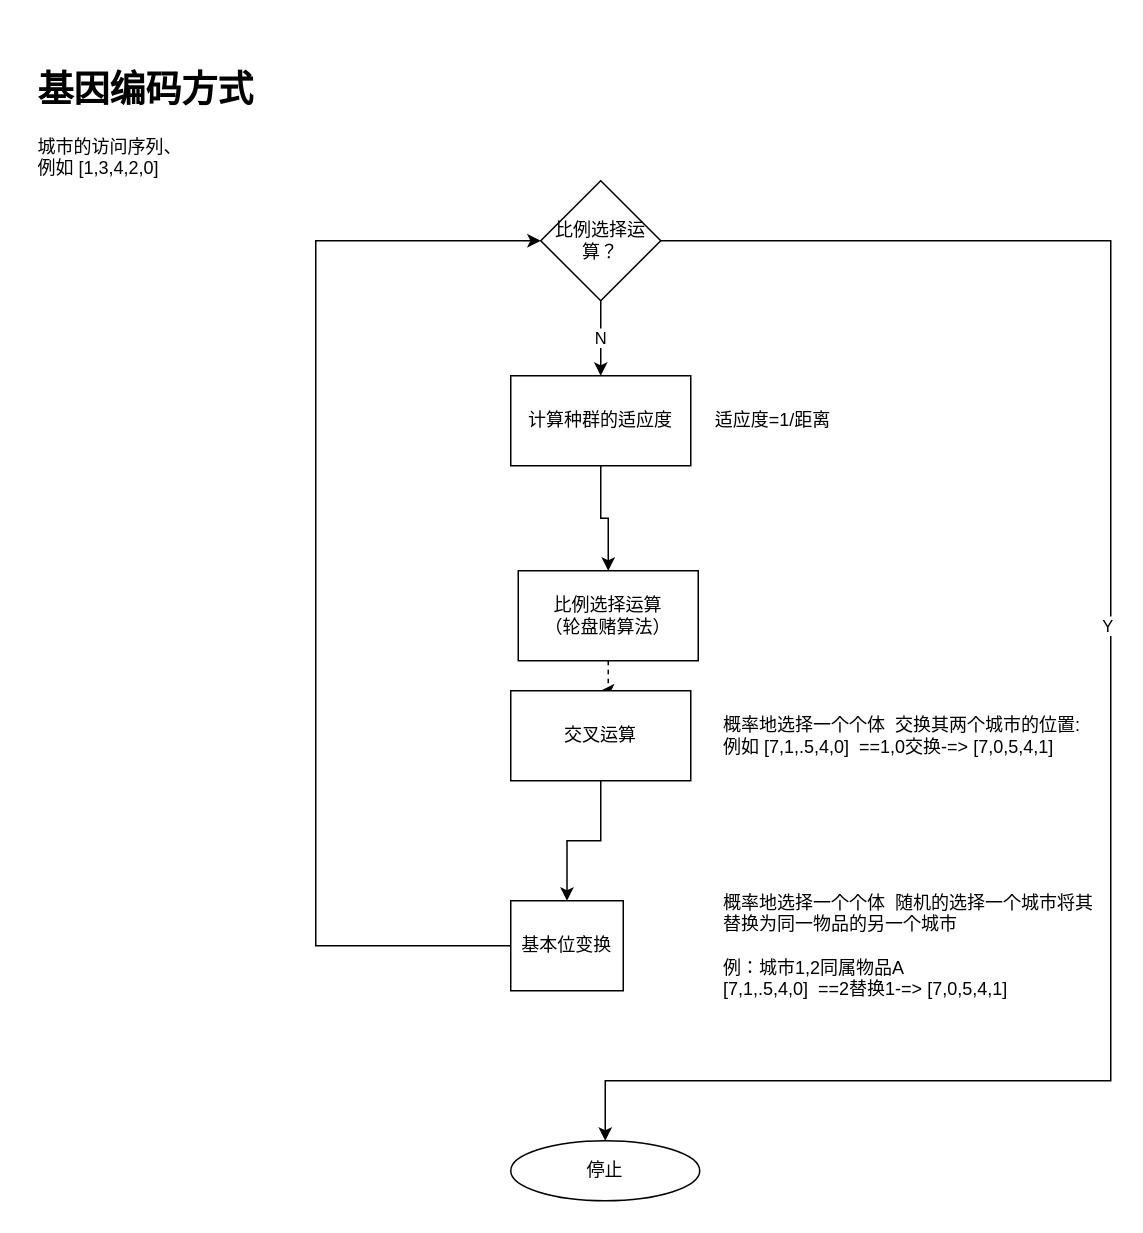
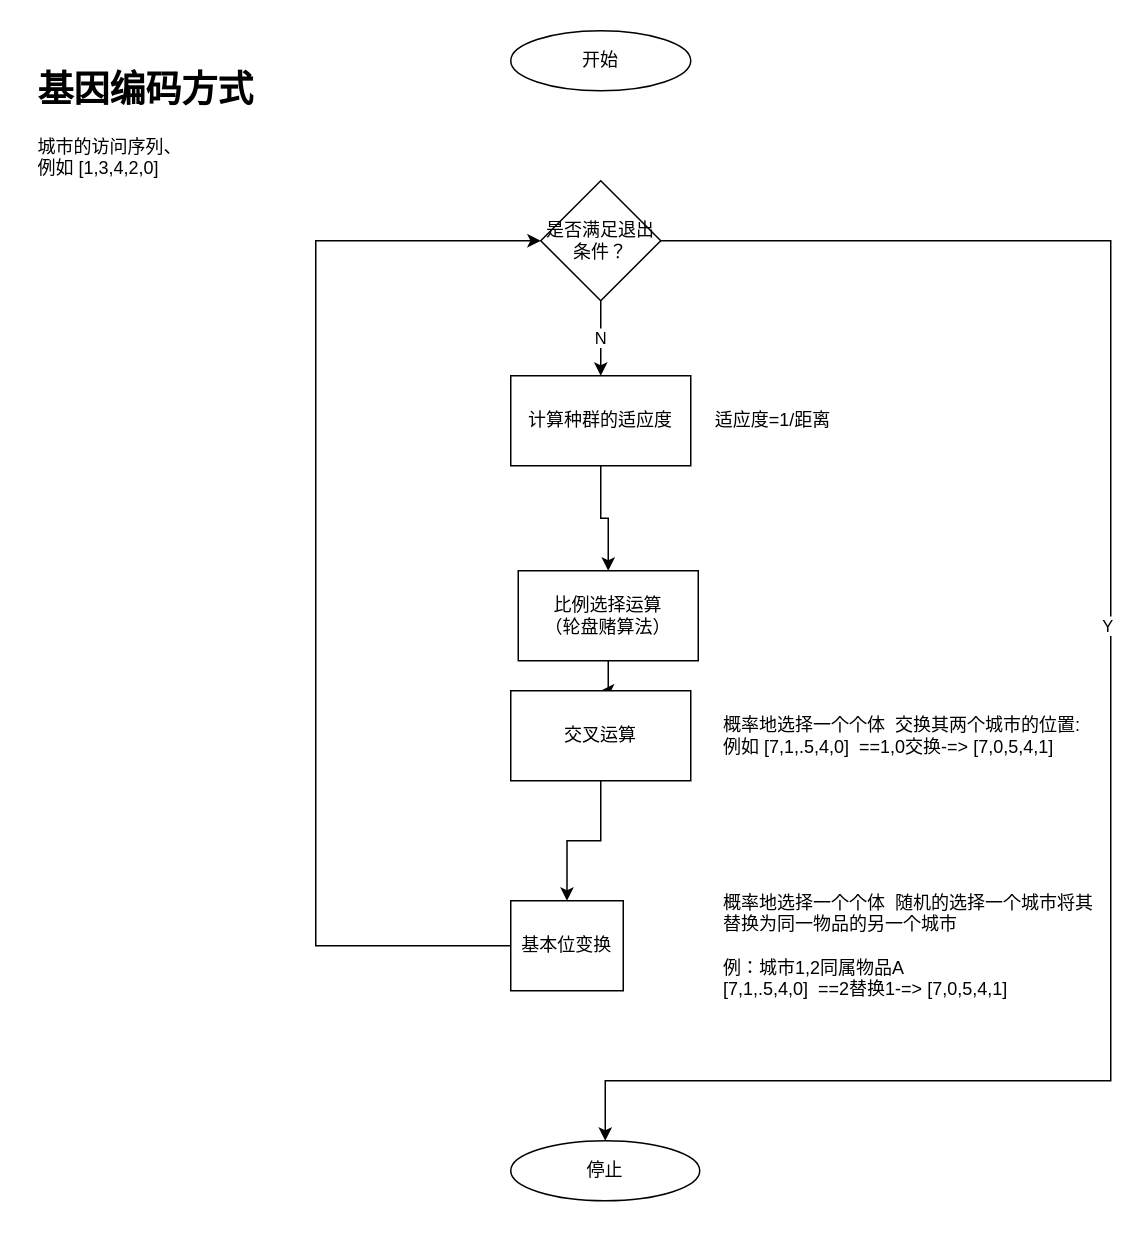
  <mxCell id="0" />
  <mxCell id="1" parent="0" />
+ <mxCell id="2" value="开始" style="ellipse;whiteSpace=wrap;html=1;" vertex="1" parent="1"><mxGeometry x="340" y="20" width="120" height="40" as="geometry" /></mxCell>
  <mxCell id="3" value="N" style="edgeStyle=orthogonalEdgeStyle;rounded=0;orthogonalLoop=1;jettySize=auto;html=1;" edge="1" parent="1" source="6" target="8"><mxGeometry relative="1" as="geometry" /></mxCell>
  <mxCell id="4" style="edgeStyle=orthogonalEdgeStyle;rounded=0;orthogonalLoop=1;jettySize=auto;html=1;" edge="1" parent="1" source="6" target="19"><mxGeometry relative="1" as="geometry"><mxPoint x="400" y="820" as="targetPoint" /><Array as="points"><mxPoint x="740" y="160" /><mxPoint x="740" y="720" /><mxPoint x="403" y="720" /></Array></mxGeometry></mxCell>
  <mxCell id="5" value="Y" style="edgeLabel;html=1;align=center;verticalAlign=middle;resizable=0;points=[];" vertex="1" connectable="0" parent="4"><mxGeometry x="-0.101" y="-3" relative="1" as="geometry"><mxPoint as="offset" /></mxGeometry></mxCell>
- <mxCell id="6" value="比例选择运算？" style="rhombus;whiteSpace=wrap;html=1;" vertex="1" parent="1"><mxGeometry x="360" y="120" width="80" height="80" as="geometry" /></mxCell>
+ <mxCell id="6" value="是否满足退出条件？" style="rhombus;whiteSpace=wrap;html=1;" vertex="1" parent="1"><mxGeometry x="360" y="120" width="80" height="80" as="geometry" /></mxCell>
  <mxCell id="7" value="" style="edgeStyle=orthogonalEdgeStyle;rounded=0;orthogonalLoop=1;jettySize=auto;html=1;" edge="1" parent="1" source="8" target="11"><mxGeometry relative="1" as="geometry" /></mxCell>
  <mxCell id="8" value="计算种群的适应度" style="whiteSpace=wrap;html=1;" vertex="1" parent="1"><mxGeometry x="340" y="250" width="120" height="60" as="geometry" /></mxCell>
  <mxCell id="9" value="适应度=1/距离" style="text;html=1;strokeColor=none;fillColor=none;align=center;verticalAlign=middle;whiteSpace=wrap;rounded=0;" vertex="1" parent="1"><mxGeometry x="470" y="270" width="90" height="20" as="geometry" /></mxCell>
- <mxCell id="10" value="" style="edgeStyle=orthogonalEdgeStyle;rounded=0;orthogonalLoop=1;jettySize=auto;html=1;dashed=1;" edge="1" parent="1" source="11" target="14"><mxGeometry relative="1" as="geometry" /></mxCell>
+ <mxCell id="10" value="" style="edgeStyle=orthogonalEdgeStyle;rounded=0;orthogonalLoop=1;jettySize=auto;html=1;" edge="1" parent="1" source="11" target="14"><mxGeometry relative="1" as="geometry" /></mxCell>
  <mxCell id="11" value="比例选择运算&lt;br&gt;（轮盘赌算法）" style="whiteSpace=wrap;html=1;" vertex="1" parent="1"><mxGeometry x="345" y="380" width="120" height="60" as="geometry" /></mxCell>
  <mxCell id="12" value="&lt;h1&gt;基因编码方式&lt;/h1&gt;&lt;div&gt;城市的访问序列、&lt;/div&gt;&lt;div&gt;例如 [1,3,4,2,0]&lt;/div&gt;" style="text;html=1;strokeColor=none;fillColor=none;spacing=5;spacingTop=-20;whiteSpace=wrap;overflow=hidden;rounded=0;" vertex="1" parent="1"><mxGeometry x="20" y="40" width="190" height="120" as="geometry" /></mxCell>
  <mxCell id="13" value="" style="edgeStyle=orthogonalEdgeStyle;rounded=0;orthogonalLoop=1;jettySize=auto;html=1;" edge="1" parent="1" source="14" target="17"><mxGeometry relative="1" as="geometry" /></mxCell>
  <mxCell id="14" value="交叉运算" style="whiteSpace=wrap;html=1;" vertex="1" parent="1"><mxGeometry x="340" y="460" width="120" height="60" as="geometry" /></mxCell>
  <mxCell id="15" value="概率地选择一个个体&amp;nbsp; 交换其两个城市的位置:&lt;br&gt;例如 [7,1,.5,4,0]&amp;nbsp; ==1,0交换-=&amp;gt; [7,0,5,4,1]" style="text;html=1;strokeColor=none;fillColor=none;align=left;verticalAlign=middle;whiteSpace=wrap;rounded=0;" vertex="1" parent="1"><mxGeometry x="480" y="480" width="250" height="20" as="geometry" /></mxCell>
  <mxCell id="16" value="" style="edgeStyle=orthogonalEdgeStyle;rounded=0;orthogonalLoop=1;jettySize=auto;html=1;entryX=0;entryY=0.5;entryDx=0;entryDy=0;" edge="1" parent="1" source="17" target="6"><mxGeometry relative="1" as="geometry"><mxPoint x="400" y="740" as="targetPoint" /><Array as="points"><mxPoint x="210" y="630" /><mxPoint x="210" y="160" /></Array></mxGeometry></mxCell>
  <mxCell id="17" value="基本位变换" style="whiteSpace=wrap;html=1;" vertex="1" parent="1"><mxGeometry x="340" y="600" width="75" height="60" as="geometry" /></mxCell>
  <mxCell id="18" value="概率地选择一个个体&amp;nbsp; 随机的选择一个城市将其替换为同一物品的另一个城市&lt;br&gt;&lt;br&gt;例：城市1,2同属物品A&lt;br&gt;[7,1,.5,4,0]&amp;nbsp; ==2替换1-=&amp;gt; [7,0,5,4,1]" style="text;html=1;strokeColor=none;fillColor=none;align=left;verticalAlign=middle;whiteSpace=wrap;rounded=0;" vertex="1" parent="1"><mxGeometry x="480" y="620" width="250" height="20" as="geometry" /></mxCell>
  <mxCell id="19" value="停止" style="ellipse;whiteSpace=wrap;html=1;" vertex="1" parent="1"><mxGeometry x="340" y="760" width="126" height="40" as="geometry" /></mxCell>
